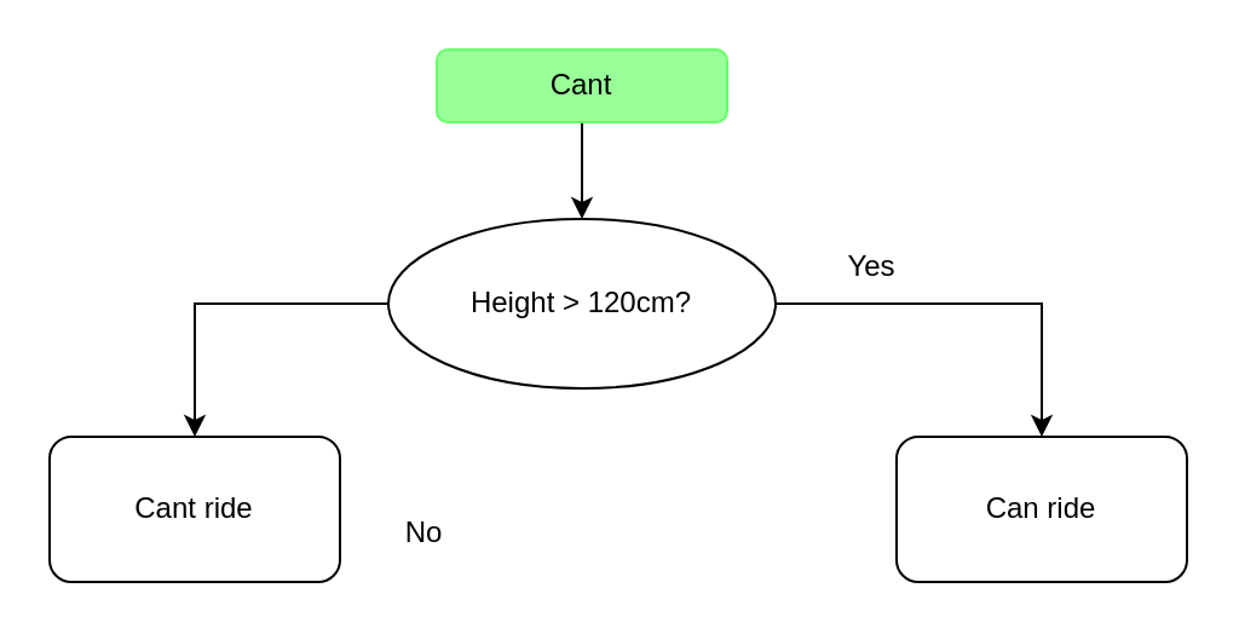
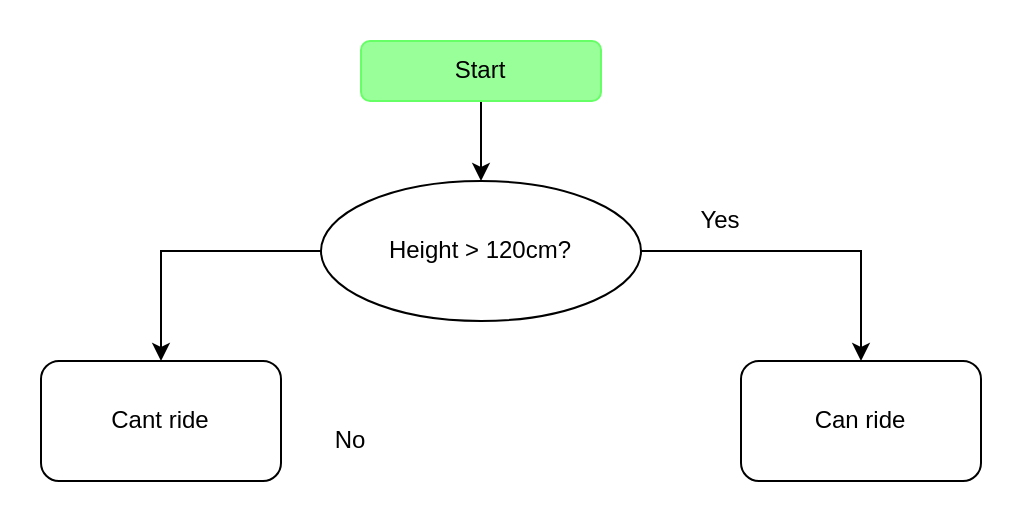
  <mxCell id="0" />
  <mxCell id="1" parent="0" />
  <mxCell id="2" value="" style="edgeStyle=orthogonalEdgeStyle;rounded=0;orthogonalLoop=1;jettySize=auto;html=1;" edge="1" parent="1" source="3" target="7"><mxGeometry relative="1" as="geometry" /></mxCell>
- <mxCell id="3" value="Cant" style="rounded=1;whiteSpace=wrap;html=1;fillColor=#99FF99;strokeColor=#66FF66;" vertex="1" parent="1"><mxGeometry x="180" y="20" width="120" height="30" as="geometry" /></mxCell>
+ <mxCell id="3" value="Start" style="rounded=1;whiteSpace=wrap;html=1;fillColor=#99FF99;strokeColor=#66FF66;" vertex="1" parent="1"><mxGeometry x="180" y="20" width="120" height="30" as="geometry" /></mxCell>
  <mxCell id="4" style="edgeStyle=orthogonalEdgeStyle;rounded=0;orthogonalLoop=1;jettySize=auto;html=1;exitX=0.5;exitY=1;exitDx=0;exitDy=0;" edge="1" parent="1" source="3" target="3"><mxGeometry relative="1" as="geometry" /></mxCell>
  <mxCell id="5" style="edgeStyle=orthogonalEdgeStyle;rounded=0;orthogonalLoop=1;jettySize=auto;html=1;" edge="1" parent="1" source="7" target="8"><mxGeometry relative="1" as="geometry" /></mxCell>
  <mxCell id="6" style="edgeStyle=orthogonalEdgeStyle;rounded=0;orthogonalLoop=1;jettySize=auto;html=1;exitX=1;exitY=0.5;exitDx=0;exitDy=0;" edge="1" parent="1" source="7" target="9"><mxGeometry relative="1" as="geometry" /></mxCell>
  <mxCell id="7" value="Height &amp;gt; 120cm?" style="ellipse;whiteSpace=wrap;html=1;strokeColor=#000000;fillColor=#FFFFFF;" vertex="1" parent="1"><mxGeometry x="160" y="90" width="160" height="70" as="geometry" /></mxCell>
  <mxCell id="8" value="Cant ride" style="rounded=1;whiteSpace=wrap;html=1;strokeColor=#000000;fillColor=#FFFFFF;" vertex="1" parent="1"><mxGeometry x="20" y="180" width="120" height="60" as="geometry" /></mxCell>
  <mxCell id="9" value="Can ride" style="rounded=1;whiteSpace=wrap;html=1;strokeColor=#000000;fillColor=#FFFFFF;" vertex="1" parent="1"><mxGeometry x="370" y="180" width="120" height="60" as="geometry" /></mxCell>
  <mxCell id="10" value="No" style="text;html=1;strokeColor=none;fillColor=none;align=center;verticalAlign=middle;whiteSpace=wrap;rounded=0;" vertex="1" parent="1"><mxGeometry x="155" y="210" width="40" height="20" as="geometry" /></mxCell>
  <mxCell id="11" value="Yes" style="text;html=1;strokeColor=none;fillColor=none;align=center;verticalAlign=middle;whiteSpace=wrap;rounded=0;" vertex="1" parent="1"><mxGeometry x="340" y="100" width="40" height="20" as="geometry" /></mxCell>
